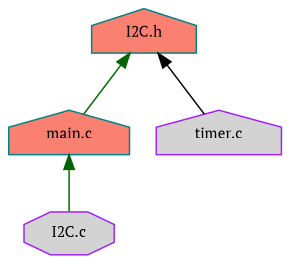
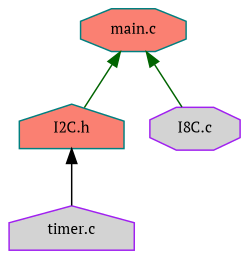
  digraph {
    fontname="PT Serif"
    node [color=teal fillcolor=salmon fontname="PT Serif" fontsize=10 shape=house style=filled]
    edge [color=darkgreen dir=back fontname="PT Serif" fontsize=10 labelfontname=Helvetica labelfontsize=10 style=solid]
    n1 [fontcolor=black height=0.2 label="I2C.h" width=0.4]
-   n2 [height=0.2 label="main.c" width=0.4]
+   n2 [height=0.2 label="main.c" shape=octagon width=0.4]
    n3 [color=purple fillcolor=lightgrey height=0.2 label="timer.c" width=0.4]
-   n4 [color=purple fillcolor=lightgrey height=0.2 label="I2C.c" shape=octagon width=0.4]
-   n1 -> n2
+   n4 [color=purple fillcolor=lightgrey height=0.2 label="I8C.c" shape=octagon width=0.4]
+   n2 -> n1
    n1 -> n3 [color=black]
    n2 -> n4
  }
